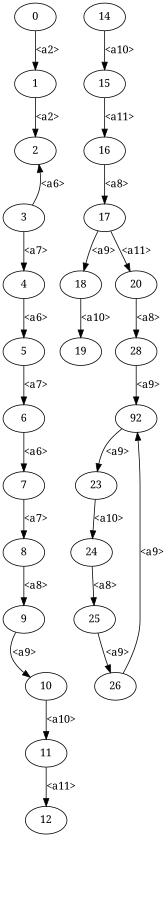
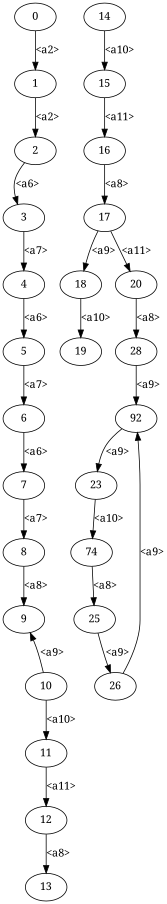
  digraph {
    fontname="Noto Serif"
    node [fontname="Noto Serif" shape=ellipse]
    edge [fontname="Noto Serif"]
    n1 [label=0]
    n2 [label=1]
    n3 [label=2]
    n4 [label=3]
    n5 [label=4]
    n6 [label=5]
    n7 [label=6]
    n8 [label=7]
    n9 [label=8]
    n10 [label=9]
    n11 [label=10]
    n12 [label=11]
    n13 [label=12]
+   n14 [label=13]
    n15 [label=14]
    n16 [label=15]
    n17 [label=16]
    n18 [label=17]
    n19 [label=18]
    n20 [label=20]
    n21 [label=19]
    n22 [label=28]
    n23 [label=92]
    n24 [label=23]
-   n25 [label=24]
+   n25 [label=74]
    n26 [label=25]
    n27 [label=26]
    n1 -> n2 [label="<a2>"]
    n2 -> n3 [label="<a2>"]
-   n4 -> n3 [label="<a6>"]
+   n3 -> n4 [label="<a6>"]
    n4 -> n5 [label="<a7>"]
    n5 -> n6 [label="<a6>"]
    n6 -> n7 [label="<a7>"]
    n7 -> n8 [label="<a6>"]
    n8 -> n9 [label="<a7>"]
    n9 -> n10 [label="<a8>"]
-   n10 -> n11 [label="<a9>"]
+   n11 -> n10 [label="<a9>"]
    n11 -> n12 [label="<a10>"]
    n12 -> n13 [label="<a11>"]
+   n13 -> n14 [label="<a8>"]
    n15 -> n16 [label="<a10>"]
    n16 -> n17 [label="<a11>"]
    n17 -> n18 [label="<a8>"]
    n18 -> n19 [label="<a9>"]
    n18 -> n20 [label="<a11>"]
    n19 -> n21 [label="<a10>"]
    n20 -> n22 [label="<a8>"]
    n22 -> n23 [label="<a9>"]
    n23 -> n24 [label="<a9>"]
    n24 -> n25 [label="<a10>"]
    n25 -> n26 [label="<a8>"]
    n26 -> n27 [label="<a9>"]
    n27 -> n23 [label="<a9>"]
  }
